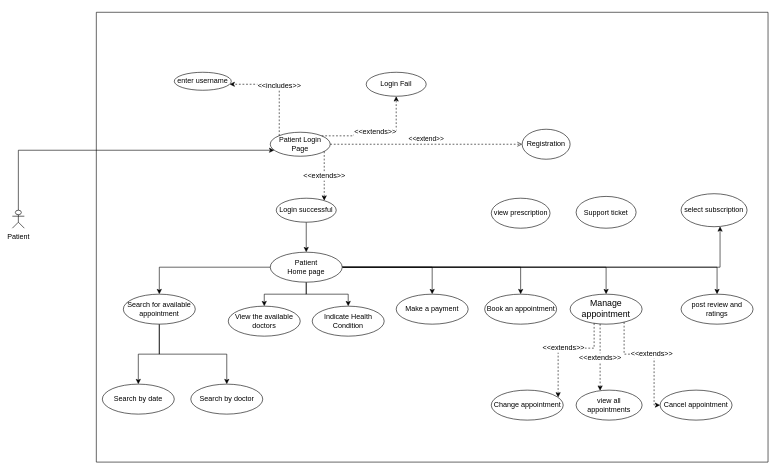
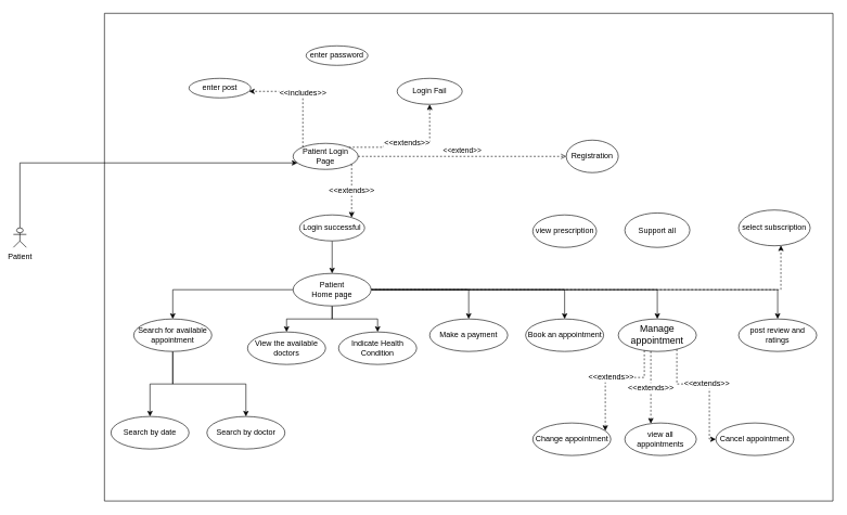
  <mxCell id="0" />
  <mxCell id="1" parent="0" />
  <mxCell id="2" style="edgeStyle=orthogonalEdgeStyle;rounded=0;orthogonalLoop=1;jettySize=auto;html=1;fontSize=12;endArrow=classic;endFill=1;" edge="1" parent="1" source="3" target="5"><mxGeometry relative="1" as="geometry"><Array as="points"><mxPoint x="30" y="250" /></Array><mxPoint x="-10" y="1115" as="sourcePoint" /></mxGeometry></mxCell>
  <mxCell id="3" value="Patient" style="shape=umlActor;verticalLabelPosition=bottom;verticalAlign=top;html=1;outlineConnect=0;" vertex="1" parent="1"><mxGeometry x="20" y="350" width="20" height="30" as="geometry" /></mxCell>
  <mxCell id="4" value="" style="swimlane;startSize=0;fontSize=12;" vertex="1" parent="1"><mxGeometry x="160" y="20" width="1120" height="750" as="geometry" /></mxCell>
  <mxCell id="5" value="Patient Login Page" style="ellipse;whiteSpace=wrap;html=1;fontSize=12;" vertex="1" parent="4"><mxGeometry x="290" y="200" width="100" height="40" as="geometry" /></mxCell>
  <mxCell id="6" style="edgeStyle=orthogonalEdgeStyle;rounded=0;orthogonalLoop=1;jettySize=auto;html=1;exitX=0.5;exitY=1;exitDx=0;exitDy=0;entryX=0.5;entryY=0;entryDx=0;entryDy=0;fontSize=12;endArrow=classic;endFill=1;" edge="1" parent="4" source="7" target="22"><mxGeometry relative="1" as="geometry" /></mxCell>
  <mxCell id="7" value="Login successful" style="ellipse;whiteSpace=wrap;html=1;fontSize=12;" vertex="1" parent="4"><mxGeometry x="300" y="310" width="100" height="40" as="geometry" /></mxCell>
  <mxCell id="8" value="&amp;lt;&amp;lt;extends&amp;gt;&amp;gt;" style="edgeStyle=orthogonalEdgeStyle;rounded=0;orthogonalLoop=1;jettySize=auto;html=1;fontSize=12;endArrow=classic;endFill=1;dashed=1;" edge="1" parent="4" source="5" target="7"><mxGeometry relative="1" as="geometry"><Array as="points"><mxPoint x="380" y="270" /><mxPoint x="380" y="270" /></Array></mxGeometry></mxCell>
  <mxCell id="9" value="Login Fail" style="ellipse;whiteSpace=wrap;html=1;fontSize=12;" vertex="1" parent="4"><mxGeometry x="450" y="100" width="100" height="40" as="geometry" /></mxCell>
  <mxCell id="10" value="&amp;lt;&amp;lt;extends&amp;gt;&amp;gt;" style="edgeStyle=orthogonalEdgeStyle;rounded=0;orthogonalLoop=1;jettySize=auto;html=1;dashed=1;fontSize=12;endArrow=classic;endFill=1;" edge="1" parent="4" source="5" target="9"><mxGeometry relative="1" as="geometry"><mxPoint x="190" y="-120" as="targetPoint" /><Array as="points"><mxPoint x="430" y="206" /><mxPoint x="430" y="200" /><mxPoint x="500" y="200" /></Array></mxGeometry></mxCell>
- <mxCell id="11" value="enter username" style="ellipse;whiteSpace=wrap;html=1;fontSize=12;" vertex="1" parent="4"><mxGeometry x="130" y="100" width="95" height="30" as="geometry" /></mxCell>
+ <mxCell id="11" value="enter post" style="ellipse;whiteSpace=wrap;html=1;fontSize=12;" vertex="1" parent="4"><mxGeometry x="130" y="100" width="95" height="30" as="geometry" /></mxCell>
  <mxCell id="12" value="&amp;lt;&amp;lt;includes&amp;gt;&amp;gt;" style="edgeStyle=orthogonalEdgeStyle;rounded=0;orthogonalLoop=1;jettySize=auto;html=1;dashed=1;fontSize=12;endArrow=classic;endFill=1;" edge="1" parent="4" source="5" target="11"><mxGeometry relative="1" as="geometry"><Array as="points"><mxPoint x="305" y="120" /></Array></mxGeometry></mxCell>
+ <mxCell id="13" value="enter password" style="ellipse;whiteSpace=wrap;html=1;fontSize=12;" vertex="1" parent="4"><mxGeometry x="310" y="50" width="95" height="30" as="geometry" /></mxCell>
  <mxCell id="14" style="edgeStyle=orthogonalEdgeStyle;rounded=0;orthogonalLoop=1;jettySize=auto;html=1;exitX=0;exitY=0.5;exitDx=0;exitDy=0;entryX=0.5;entryY=0;entryDx=0;entryDy=0;" edge="1" parent="4" source="22" target="25"><mxGeometry relative="1" as="geometry" /></mxCell>
  <mxCell id="15" style="edgeStyle=orthogonalEdgeStyle;rounded=0;orthogonalLoop=1;jettySize=auto;html=1;" edge="1" parent="4" source="22" target="26"><mxGeometry relative="1" as="geometry" /></mxCell>
  <mxCell id="16" style="edgeStyle=orthogonalEdgeStyle;rounded=0;orthogonalLoop=1;jettySize=auto;html=1;" edge="1" parent="4" source="22" target="27"><mxGeometry relative="1" as="geometry" /></mxCell>
  <mxCell id="17" style="edgeStyle=orthogonalEdgeStyle;rounded=0;orthogonalLoop=1;jettySize=auto;html=1;" edge="1" parent="4" source="22" target="28"><mxGeometry relative="1" as="geometry" /></mxCell>
  <mxCell id="18" style="edgeStyle=orthogonalEdgeStyle;rounded=0;orthogonalLoop=1;jettySize=auto;html=1;" edge="1" parent="4" source="22" target="31"><mxGeometry relative="1" as="geometry" /></mxCell>
  <mxCell id="19" style="edgeStyle=orthogonalEdgeStyle;rounded=0;orthogonalLoop=1;jettySize=auto;html=1;" edge="1" parent="4" source="22" target="32"><mxGeometry relative="1" as="geometry" /></mxCell>
  <mxCell id="20" style="edgeStyle=orthogonalEdgeStyle;rounded=0;orthogonalLoop=1;jettySize=auto;html=1;" edge="1" parent="4" source="22" target="37"><mxGeometry relative="1" as="geometry" /></mxCell>
- <mxCell id="21" style="edgeStyle=orthogonalEdgeStyle;rounded=0;orthogonalLoop=1;jettySize=auto;html=1;" edge="1" parent="4" source="22" target="38"><mxGeometry relative="1" as="geometry"><Array as="points"><mxPoint x="1040" y="425" /></Array></mxGeometry></mxCell>
+ <mxCell id="21" style="edgeStyle=orthogonalEdgeStyle;rounded=0;orthogonalLoop=1;jettySize=auto;html=1;dashed=1;" edge="1" parent="4" source="22" target="38"><mxGeometry relative="1" as="geometry"><Array as="points"><mxPoint x="1040" y="425" /></Array></mxGeometry></mxCell>
  <mxCell id="22" value="Patient &lt;br&gt;Home page" style="ellipse;whiteSpace=wrap;html=1;fontSize=12;" vertex="1" parent="4"><mxGeometry x="290" y="400" width="120" height="50" as="geometry" /></mxCell>
  <mxCell id="23" style="edgeStyle=orthogonalEdgeStyle;rounded=0;orthogonalLoop=1;jettySize=auto;html=1;" edge="1" parent="4" source="25" target="29"><mxGeometry relative="1" as="geometry" /></mxCell>
  <mxCell id="24" style="edgeStyle=orthogonalEdgeStyle;rounded=0;orthogonalLoop=1;jettySize=auto;html=1;" edge="1" parent="4" source="25" target="30"><mxGeometry relative="1" as="geometry" /></mxCell>
  <mxCell id="25" value="Search for available appointment" style="ellipse;whiteSpace=wrap;html=1;fontSize=12;" vertex="1" parent="4"><mxGeometry x="45" y="470" width="120" height="50" as="geometry" /></mxCell>
  <mxCell id="26" value="&lt;p class=&quot;MsoNormal&quot;&gt;&lt;span lang=&quot;EN-SG&quot;&gt;View the available doctors&lt;/span&gt;&lt;/p&gt;" style="ellipse;whiteSpace=wrap;html=1;fontSize=12;" vertex="1" parent="4"><mxGeometry x="220" y="490" width="120" height="50" as="geometry" /></mxCell>
  <mxCell id="27" value="&lt;p class=&quot;MsoNormal&quot;&gt;Indicate Health Condition&lt;/p&gt;" style="ellipse;whiteSpace=wrap;html=1;fontSize=12;" vertex="1" parent="4"><mxGeometry x="360" y="490" width="120" height="50" as="geometry" /></mxCell>
  <mxCell id="28" value="&lt;p class=&quot;MsoNormal&quot;&gt;&lt;span lang=&quot;EN-SG&quot;&gt;Make a payment&lt;/span&gt;&lt;/p&gt;" style="ellipse;whiteSpace=wrap;html=1;fontSize=12;" vertex="1" parent="4"><mxGeometry x="500" y="470" width="120" height="50" as="geometry" /></mxCell>
  <mxCell id="29" value="Search by date" style="ellipse;whiteSpace=wrap;html=1;fontSize=12;" vertex="1" parent="4"><mxGeometry x="10" y="620" width="120" height="50" as="geometry" /></mxCell>
  <mxCell id="30" value="Search by doctor" style="ellipse;whiteSpace=wrap;html=1;fontSize=12;" vertex="1" parent="4"><mxGeometry x="157.5" y="620" width="120" height="50" as="geometry" /></mxCell>
  <mxCell id="31" value="&lt;p class=&quot;MsoNormal&quot;&gt;&lt;span lang=&quot;EN-SG&quot;&gt;Book an appointment&lt;/span&gt;&lt;/p&gt;" style="ellipse;whiteSpace=wrap;html=1;fontSize=12;" vertex="1" parent="4"><mxGeometry x="647.5" y="470" width="120" height="50" as="geometry" /></mxCell>
  <mxCell id="32" value="&lt;p class=&quot;MsoNormal&quot;&gt;&lt;span style=&quot;font-size:11.0pt;line-height:&lt;br/&gt;107%;font-family:&amp;quot;Calibri&amp;quot;,sans-serif;mso-ascii-theme-font:minor-latin;&lt;br/&gt;mso-fareast-font-family:Calibri;mso-fareast-theme-font:minor-latin;mso-hansi-theme-font:&lt;br/&gt;minor-latin;mso-bidi-font-family:&amp;quot;Times New Roman&amp;quot;;mso-bidi-theme-font:minor-bidi;&lt;br/&gt;mso-ansi-language:EN-SG;mso-fareast-language:EN-US;mso-bidi-language:AR-SA&quot; lang=&quot;EN-SG&quot;&gt;Manage&lt;br/&gt;appointment&lt;/span&gt;&lt;br&gt;&lt;/p&gt;" style="ellipse;whiteSpace=wrap;html=1;fontSize=12;" vertex="1" parent="4"><mxGeometry x="790" y="470" width="120" height="50" as="geometry" /></mxCell>
  <mxCell id="33" value="&amp;lt;&amp;lt;extends&amp;gt;&amp;gt;" style="edgeStyle=orthogonalEdgeStyle;rounded=0;orthogonalLoop=1;jettySize=auto;html=1;fontSize=12;endArrow=classic;endFill=1;dashed=1;" edge="1" parent="4" source="32" target="34"><mxGeometry relative="1" as="geometry"><Array as="points"><mxPoint x="830" y="560" /><mxPoint x="770" y="560" /></Array><mxPoint x="810" y="550" as="sourcePoint" /><mxPoint x="829.955" y="631.758" as="targetPoint" /></mxGeometry></mxCell>
  <mxCell id="34" value="&lt;p class=&quot;MsoNormal&quot;&gt;&lt;span lang=&quot;EN-SG&quot;&gt;Change appointment&lt;/span&gt;&lt;/p&gt;" style="ellipse;whiteSpace=wrap;html=1;fontSize=12;" vertex="1" parent="4"><mxGeometry x="658.5" y="630" width="120" height="50" as="geometry" /></mxCell>
  <mxCell id="35" value="&lt;p class=&quot;MsoNormal&quot;&gt;&lt;span lang=&quot;EN-SG&quot;&gt;Cancel appointment&lt;/span&gt;&lt;/p&gt;" style="ellipse;whiteSpace=wrap;html=1;fontSize=12;" vertex="1" parent="4"><mxGeometry x="940" y="630" width="120" height="50" as="geometry" /></mxCell>
  <mxCell id="36" value="&amp;lt;&amp;lt;extends&amp;gt;&amp;gt;" style="edgeStyle=orthogonalEdgeStyle;rounded=0;orthogonalLoop=1;jettySize=auto;html=1;fontSize=12;endArrow=classic;endFill=1;dashed=1;" edge="1" parent="4" source="32" target="35"><mxGeometry relative="1" as="geometry"><Array as="points"><mxPoint x="880" y="570" /><mxPoint x="930" y="570" /></Array><mxPoint x="860" y="530" as="sourcePoint" /><mxPoint x="820" y="650" as="targetPoint" /></mxGeometry></mxCell>
  <mxCell id="37" value="&lt;p class=&quot;MsoNormal&quot;&gt;post review and ratings&lt;/p&gt;" style="ellipse;whiteSpace=wrap;html=1;fontSize=12;" vertex="1" parent="4"><mxGeometry x="975" y="470" width="120" height="50" as="geometry" /></mxCell>
  <mxCell id="38" value="select subscription" style="ellipse;whiteSpace=wrap;html=1;" vertex="1" parent="4"><mxGeometry x="975" y="302.5" width="110" height="55" as="geometry" /></mxCell>
- <mxCell id="39" value="Support ticket" style="ellipse;whiteSpace=wrap;html=1;" vertex="1" parent="4"><mxGeometry x="800" y="307" width="100" height="53" as="geometry" /></mxCell>
+ <mxCell id="39" value="Support all" style="ellipse;whiteSpace=wrap;html=1;" vertex="1" parent="4"><mxGeometry x="800" y="307" width="100" height="53" as="geometry" /></mxCell>
  <mxCell id="40" value="view prescription" style="ellipse;whiteSpace=wrap;html=1;" vertex="1" parent="4"><mxGeometry x="658.5" y="310" width="98" height="50" as="geometry" /></mxCell>
  <mxCell id="41" value="view all appointments" style="ellipse;whiteSpace=wrap;html=1;" vertex="1" parent="4"><mxGeometry x="800" y="630" width="110" height="50" as="geometry" /></mxCell>
  <mxCell id="42" value="Registration" style="ellipse;whiteSpace=wrap;html=1;" vertex="1" parent="4"><mxGeometry x="710" y="195" width="80" height="50" as="geometry" /></mxCell>
  <mxCell id="43" value="&amp;lt;&amp;lt;extend&amp;gt;&amp;gt;" style="html=1;verticalAlign=bottom;labelBackgroundColor=none;endArrow=open;endFill=0;dashed=1;rounded=0;" edge="1" parent="4" source="5" target="42"><mxGeometry width="160" relative="1" as="geometry"><mxPoint x="400" y="230" as="sourcePoint" /><mxPoint x="560" y="230" as="targetPoint" /></mxGeometry></mxCell>
  <mxCell id="44" value="&amp;lt;&amp;lt;extends&amp;gt;&amp;gt;" style="edgeStyle=orthogonalEdgeStyle;rounded=0;orthogonalLoop=1;jettySize=auto;html=1;fontSize=12;endArrow=classic;endFill=1;dashed=1;" edge="1" parent="4" source="32" target="41"><mxGeometry relative="1" as="geometry"><Array as="points"><mxPoint x="840" y="610" /><mxPoint x="840" y="610" /></Array><mxPoint x="840" y="528.57" as="sourcePoint" /><mxPoint x="780" y="652.173" as="targetPoint" /></mxGeometry></mxCell>
